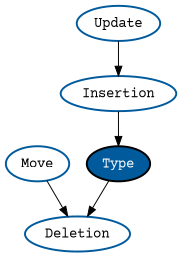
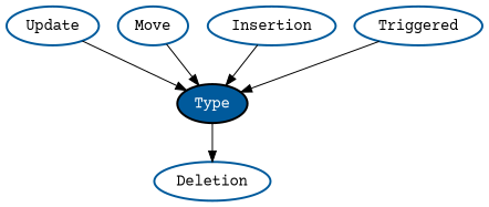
  digraph {
    fontname="Courier Prime"
    rankdir=TB
    node [color="#005A9C" fontname="Courier Prime" style=bold]
    edge [fontname="Courier Prime"]
    n1 [color="#000000" fillcolor="#005A9C" fontcolor="#ffffff" label=Type style="filled,bold"]
    Deletion
    Update
    Move
    Insertion
+   Triggered
    n1 -> Deletion
-   Update -> Insertion
-   Move -> Deletion
+   Update -> n1
+   Move -> n1
    Insertion -> n1
+   Triggered -> n1
  }
